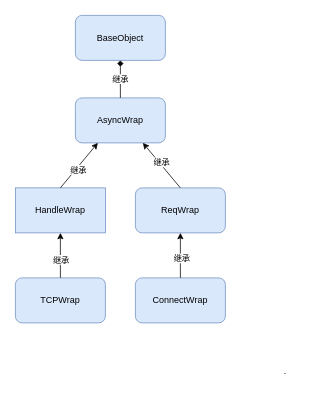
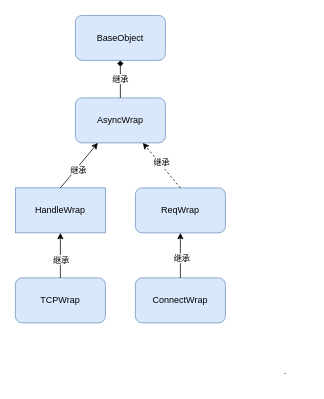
  <mxCell id="0" />
  <mxCell id="1" parent="0" />
  <mxCell id="2" value="BaseObject" style="rounded=1;whiteSpace=wrap;html=1;fillColor=#dae8fc;strokeColor=#6c8ebf;" vertex="1" parent="1"><mxGeometry x="100" y="20" width="120" height="60" as="geometry" /></mxCell>
  <mxCell id="3" value="AsyncWrap" style="rounded=1;whiteSpace=wrap;html=1;fillColor=#dae8fc;strokeColor=#6c8ebf;" vertex="1" parent="1"><mxGeometry x="100" y="130" width="120" height="60" as="geometry" /></mxCell>
  <mxCell id="4" value="HandleWrap" style="whiteSpace=wrap;html=1;fillColor=#dae8fc;strokeColor=#6c8ebf;rounded=0;" vertex="1" parent="1"><mxGeometry x="20" y="250" width="120" height="60" as="geometry" /></mxCell>
  <mxCell id="5" value="ReqWrap" style="rounded=1;whiteSpace=wrap;html=1;fillColor=#dae8fc;strokeColor=#6c8ebf;" vertex="1" parent="1"><mxGeometry x="180" y="250" width="120" height="60" as="geometry" /></mxCell>
  <mxCell id="6" value="" style="endArrow=diamond;html=1;rounded=0;exitX=0.5;exitY=0;exitDx=0;exitDy=0;entryX=0.5;entryY=1;entryDx=0;entryDy=0;" edge="1" parent="1" source="3" target="2"><mxGeometry width="50" height="50" relative="1" as="geometry"><mxPoint x="130" y="130" as="sourcePoint" /><mxPoint x="180" y="80" as="targetPoint" /></mxGeometry></mxCell>
  <mxCell id="7" value="继承" style="edgeLabel;html=1;align=center;verticalAlign=middle;resizable=0;points=[];" vertex="1" connectable="0" parent="6"><mxGeometry x="0.04" y="1" relative="1" as="geometry"><mxPoint as="offset" /></mxGeometry></mxCell>
  <mxCell id="8" value="" style="endArrow=classic;html=1;rounded=0;entryX=0.25;entryY=1;entryDx=0;entryDy=0;exitX=0.5;exitY=0;exitDx=0;exitDy=0;" edge="1" parent="1" source="4" target="3"><mxGeometry width="50" height="50" relative="1" as="geometry"><mxPoint x="100" y="240" as="sourcePoint" /><mxPoint x="150" y="190" as="targetPoint" /></mxGeometry></mxCell>
  <mxCell id="9" value="继承" style="edgeLabel;html=1;align=center;verticalAlign=middle;resizable=0;points=[];" vertex="1" connectable="0" parent="8"><mxGeometry x="-0.131" y="-2" relative="1" as="geometry"><mxPoint as="offset" /></mxGeometry></mxCell>
- <mxCell id="10" value="" style="endArrow=classic;html=1;rounded=0;exitX=0.5;exitY=0;exitDx=0;exitDy=0;entryX=0.75;entryY=1;entryDx=0;entryDy=0;" edge="1" parent="1" source="5" target="3"><mxGeometry width="50" height="50" relative="1" as="geometry"><mxPoint x="110" y="250" as="sourcePoint" /><mxPoint x="160" y="200" as="targetPoint" /></mxGeometry></mxCell>
+ <mxCell id="10" value="" style="endArrow=classic;html=1;rounded=0;exitX=0.5;exitY=0;exitDx=0;exitDy=0;entryX=0.75;entryY=1;entryDx=0;entryDy=0;dashed=1;" edge="1" parent="1" source="5" target="3"><mxGeometry width="50" height="50" relative="1" as="geometry"><mxPoint x="110" y="250" as="sourcePoint" /><mxPoint x="160" y="200" as="targetPoint" /></mxGeometry></mxCell>
  <mxCell id="11" value="继承" style="edgeLabel;html=1;align=center;verticalAlign=middle;resizable=0;points=[];" vertex="1" connectable="0" parent="10"><mxGeometry x="0.073" y="-2" relative="1" as="geometry"><mxPoint y="-1" as="offset" /></mxGeometry></mxCell>
  <mxCell id="12" value="TCPWrap" style="rounded=1;whiteSpace=wrap;html=1;fillColor=#dae8fc;strokeColor=#6c8ebf;" vertex="1" parent="1"><mxGeometry x="20" y="370" width="120" height="60" as="geometry" /></mxCell>
  <mxCell id="13" value="" style="endArrow=classic;html=1;rounded=0;entryX=0.5;entryY=1;entryDx=0;entryDy=0;exitX=0.5;exitY=0;exitDx=0;exitDy=0;" edge="1" parent="1" source="12" target="4"><mxGeometry width="50" height="50" relative="1" as="geometry"><mxPoint x="40" y="360" as="sourcePoint" /><mxPoint x="90" y="310" as="targetPoint" /></mxGeometry></mxCell>
  <mxCell id="14" value="继承" style="edgeLabel;html=1;align=center;verticalAlign=middle;resizable=0;points=[];" vertex="1" connectable="0" parent="13"><mxGeometry x="-0.167" relative="1" as="geometry"><mxPoint as="offset" /></mxGeometry></mxCell>
  <mxCell id="15" value="ConnectWrap" style="rounded=1;whiteSpace=wrap;html=1;fillColor=#dae8fc;strokeColor=#6c8ebf;" vertex="1" parent="1"><mxGeometry x="180" y="370" width="120" height="60" as="geometry" /></mxCell>
  <mxCell id="16" value="" style="endArrow=classic;html=1;rounded=0;entryX=0.5;entryY=1;entryDx=0;entryDy=0;exitX=0.5;exitY=0;exitDx=0;exitDy=0;" edge="1" parent="1" source="15" target="5"><mxGeometry width="50" height="50" relative="1" as="geometry"><mxPoint x="230" y="370" as="sourcePoint" /><mxPoint x="280" y="320" as="targetPoint" /></mxGeometry></mxCell>
  <mxCell id="17" value="继承" style="edgeLabel;html=1;align=center;verticalAlign=middle;resizable=0;points=[];" vertex="1" connectable="0" parent="16"><mxGeometry x="-0.1" y="-1" relative="1" as="geometry"><mxPoint as="offset" /></mxGeometry></mxCell>
  <mxCell id="18" value="." style="text;html=1;strokeColor=none;fillColor=none;align=center;verticalAlign=middle;whiteSpace=wrap;rounded=0;" vertex="1" parent="1"><mxGeometry x="350" y="480" width="60" height="30" as="geometry" /></mxCell>
